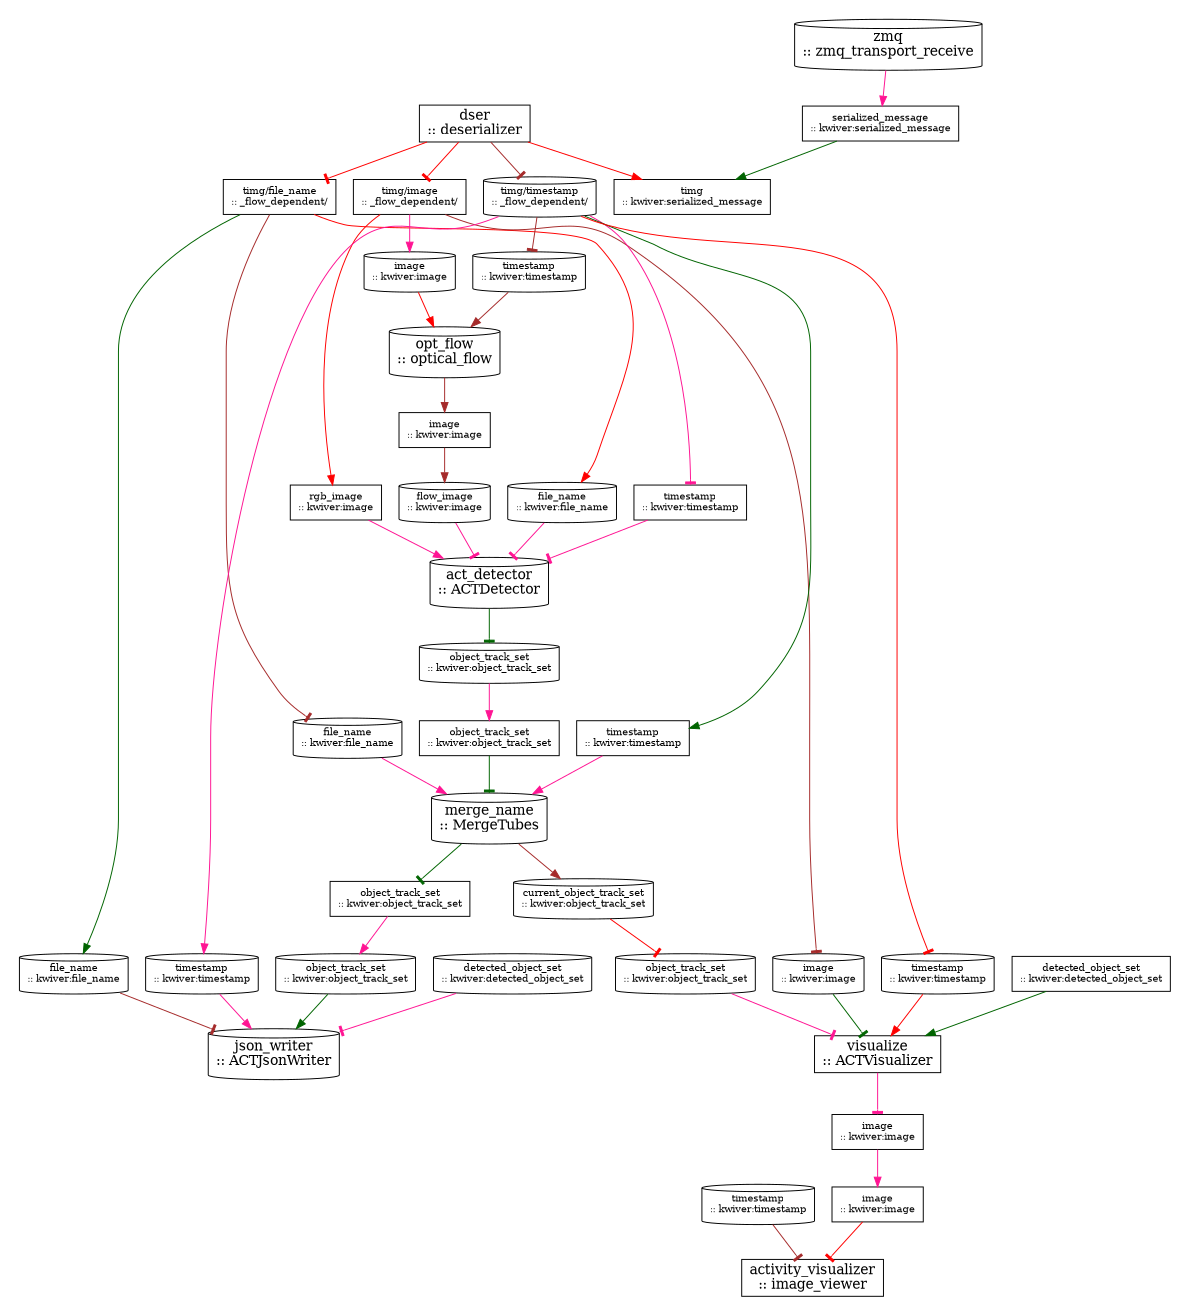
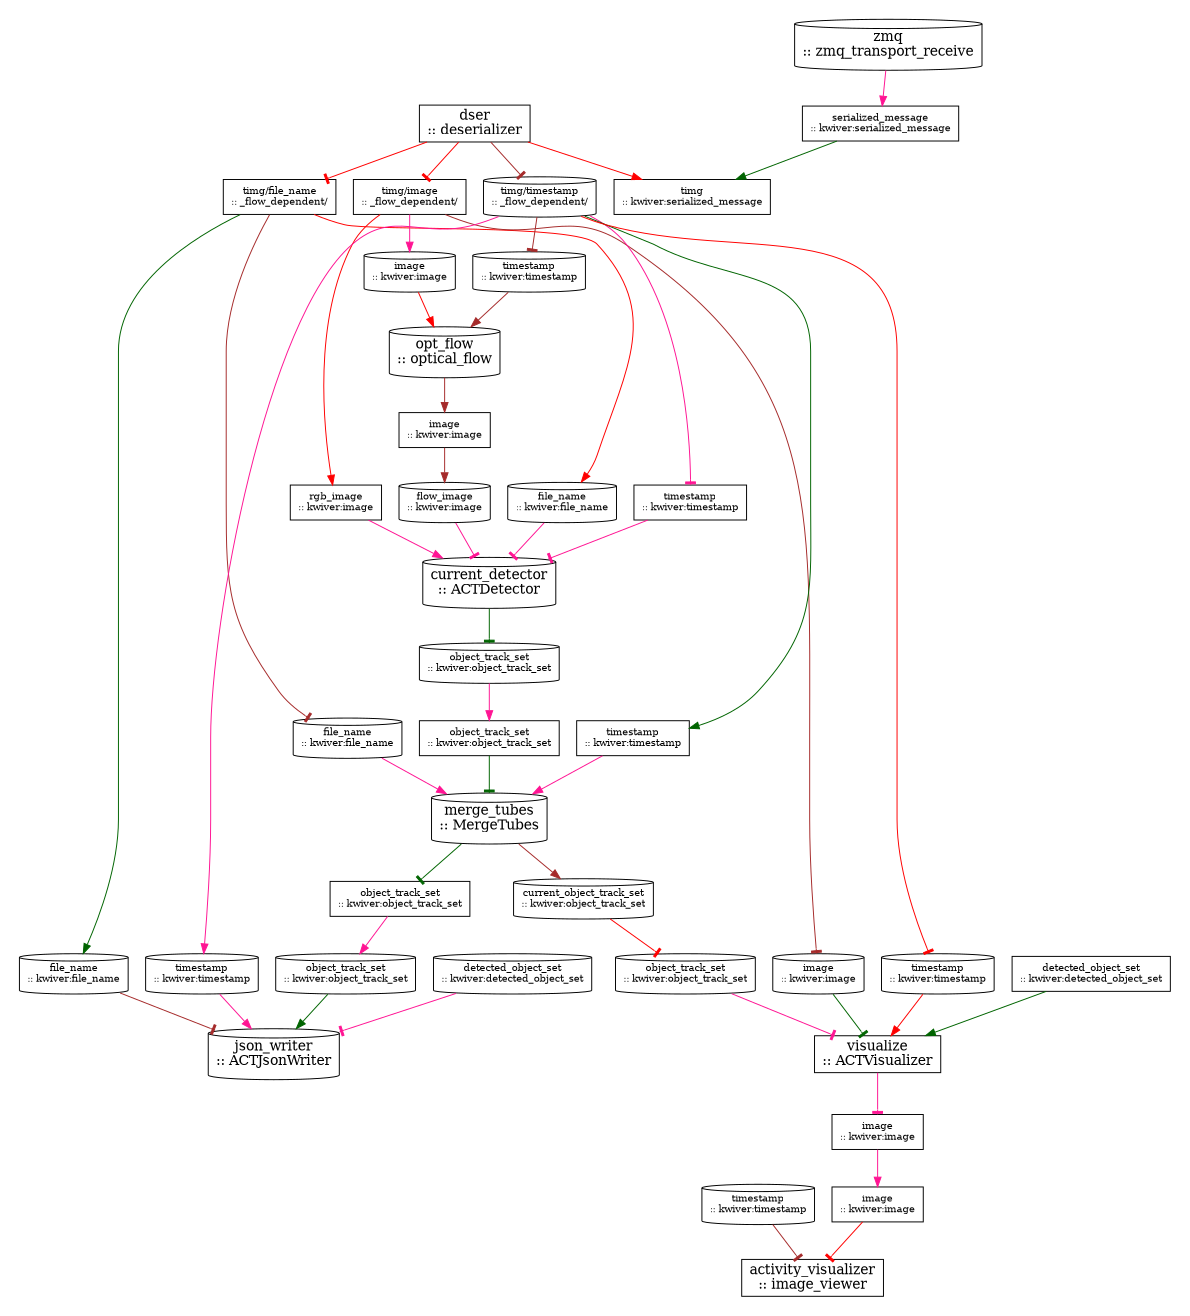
  strict digraph {
    clusterrank=local
    node [rank=same shape=cylinder fontsize=10]
    edge [arrowhead=normal color=deeppink]
-   n1 [label="act_detector\n:: ACTDetector" fontsize=""]
+   n1 [label="current_detector\n:: ACTDetector" fontsize=""]
    n2 [label="object_track_set\n:: kwiver:object_track_set"]
    n3 [label="file_name\n:: kwiver:file_name"]
    n4 [label="flow_image\n:: kwiver:image"]
    n5 [label="rgb_image\n:: kwiver:image" shape=box]
    n6 [label="timestamp\n:: kwiver:timestamp" shape=box]
    n7 [label="activity_visualizer\n:: image_viewer" shape=box fontsize=""]
    n8 [label="image\n:: kwiver:image" shape=box]
    n9 [label="timestamp\n:: kwiver:timestamp"]
    n10 [label="dser\n:: deserializer" shape=box fontsize=""]
    n11 [label="timg/file_name\n:: _flow_dependent/" shape=box]
    n12 [label="timg/image\n:: _flow_dependent/" shape=box]
    n13 [label="timg/timestamp\n:: _flow_dependent/"]
    n14 [label="timg\n:: kwiver:serialized_message" shape=box]
    n15 [label="json_writer\n:: ACTJsonWriter" fontsize=""]
    n16 [label="detected_object_set\n:: kwiver:detected_object_set"]
    n17 [label="file_name\n:: kwiver:file_name"]
    n18 [label="object_track_set\n:: kwiver:object_track_set"]
    n19 [label="timestamp\n:: kwiver:timestamp"]
-   n20 [label="merge_name\n:: MergeTubes" fontsize=""]
+   n20 [label="merge_tubes\n:: MergeTubes" fontsize=""]
    n21 [label="current_object_track_set\n:: kwiver:object_track_set"]
    n22 [label="object_track_set\n:: kwiver:object_track_set" shape=box]
    n23 [label="file_name\n:: kwiver:file_name"]
    n24 [label="object_track_set\n:: kwiver:object_track_set" shape=box]
    n25 [label="timestamp\n:: kwiver:timestamp" shape=box]
    n26 [label="opt_flow\n:: optical_flow" fontsize=""]
    n27 [label="image\n:: kwiver:image" shape=box]
    n28 [label="image\n:: kwiver:image"]
    n29 [label="timestamp\n:: kwiver:timestamp"]
    n30 [label="visualize\n:: ACTVisualizer" shape=box fontsize=""]
    n31 [label="image\n:: kwiver:image" shape=box]
    n32 [label="detected_object_set\n:: kwiver:detected_object_set" shape=box]
    n33 [label="image\n:: kwiver:image"]
    n34 [label="object_track_set\n:: kwiver:object_track_set"]
    n35 [label="timestamp\n:: kwiver:timestamp"]
    n36 [label="zmq\n:: zmq_transport_receive" fontsize=""]
    n37 [label="serialized_message\n:: kwiver:serialized_message" shape=box]
    subgraph cluster_1 {
      color=white
      fillcolor=white
      style=filled
      n1
      n2
      n3
      n4
      n5
      n6
    }
    subgraph cluster_2 {
      color=white
      fillcolor=white
      style=filled
      n7
      n8
      n9
    }
    subgraph cluster_3 {
      color=white
      fillcolor=white
      style=filled
      n10
      n11
      n12
      n13
      n14
    }
    subgraph cluster_4 {
      color=white
      fillcolor=white
      style=filled
      n15
      n16
      n17
      n18
      n19
    }
    subgraph cluster_5 {
      color=white
      fillcolor=white
      style=filled
      n20
      n21
      n22
      n23
      n24
      n25
    }
    subgraph cluster_6 {
      color=white
      fillcolor=white
      style=filled
      n26
      n27
      n28
      n29
    }
    subgraph cluster_7 {
      color=white
      fillcolor=white
      style=filled
      n30
      n31
      n32
      n33
      n34
      n35
    }
    subgraph cluster_8 {
      color=white
      fillcolor=white
      style=filled
      n36
      n37
    }
    n1 -> n2 [arrowhead=tee color=darkgreen]
    n2 -> n24 [minlen=1 weight=1]
    n3 -> n1 [arrowhead=tee]
    n4 -> n1 [arrowhead=tee]
    n5 -> n1
    n6 -> n1 [arrowhead=tee]
    n8 -> n7 [arrowhead=tee color=red]
    n9 -> n7 [arrowhead=tee color=brown]
    n10 -> n11 [arrowhead=tee color=red]
    n10 -> n12 [arrowhead=tee color=red]
    n10 -> n13 [arrowhead=tee color=brown]
    n10 -> n14 [color=red]
    n11 -> n3 [color=red minlen=1 weight=1]
    n11 -> n17 [color=darkgreen minlen=1 weight=1]
    n11 -> n23 [arrowhead=tee color=brown minlen=1 weight=1]
    n12 -> n5 [color=red minlen=1 weight=1]
    n12 -> n28 [minlen=1 weight=1]
    n12 -> n33 [arrowhead=tee color=brown minlen=1 weight=1]
    n13 -> n6 [arrowhead=tee minlen=1 weight=1]
    n13 -> n19 [minlen=1 weight=1]
    n13 -> n25 [color=darkgreen minlen=1 weight=1]
    n13 -> n29 [arrowhead=tee color=brown minlen=1 weight=1]
    n13 -> n35 [arrowhead=tee color=red minlen=1 weight=1]
    n16 -> n15 [arrowhead=tee]
    n17 -> n15 [arrowhead=tee color=brown]
    n18 -> n15 [color=darkgreen]
    n19 -> n15
    n20 -> n21 [color=brown]
    n20 -> n22 [arrowhead=tee color=darkgreen]
    n21 -> n34 [arrowhead=tee color=red minlen=1 weight=1]
    n22 -> n18 [minlen=1 weight=1]
    n23 -> n20
    n24 -> n20 [arrowhead=tee color=darkgreen]
    n25 -> n20
    n26 -> n27 [color=brown]
    n27 -> n4 [color=brown minlen=1 weight=1]
    n28 -> n26 [color=red]
    n29 -> n26 [color=brown]
    n30 -> n31 [arrowhead=tee]
    n31 -> n8 [minlen=1 weight=1]
    n32 -> n30 [color=darkgreen]
    n33 -> n30 [arrowhead=tee color=darkgreen]
    n34 -> n30 [arrowhead=tee]
    n35 -> n30 [color=red]
    n36 -> n37
    n37 -> n14 [color=darkgreen minlen=1 weight=1]
  }
